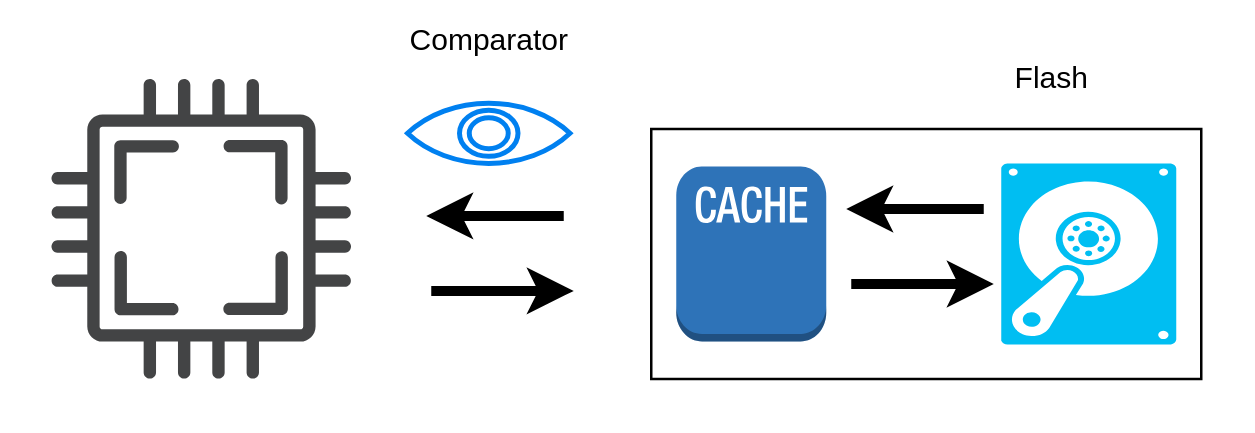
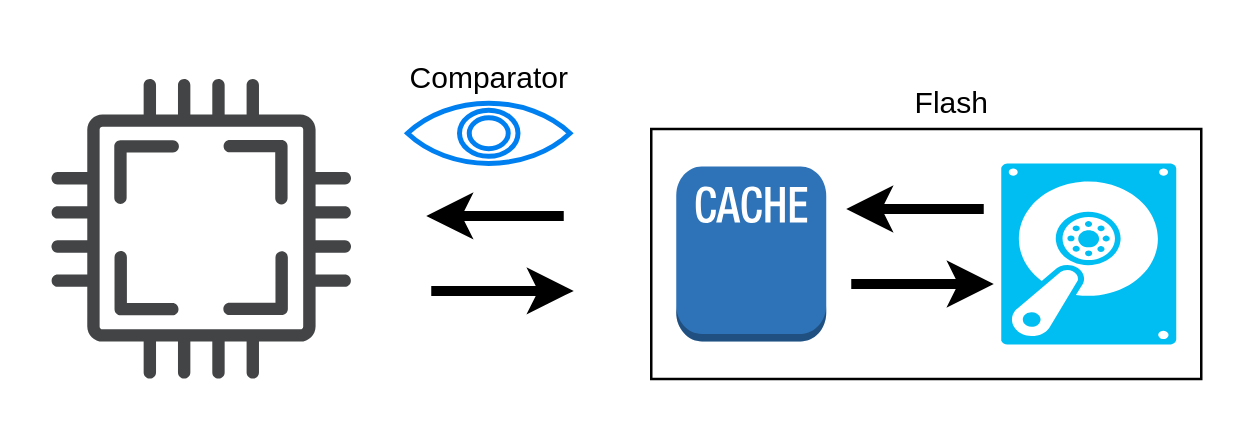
  <mxCell id="0" />
  <mxCell id="1" parent="0" />
  <mxCell id="2" value="" style="rounded=0;whiteSpace=wrap;html=1;" vertex="1" parent="1"><mxGeometry x="260" y="51" width="220" height="100" as="geometry" /></mxCell>
  <mxCell id="3" value="" style="verticalLabelPosition=bottom;html=1;verticalAlign=top;align=center;strokeColor=none;fillColor=#00BEF2;shape=mxgraph.azure.vhd;pointerEvents=1;" parent="1" vertex="1"><mxGeometry x="400" y="64.75" width="70" height="72.5" as="geometry" /></mxCell>
  <mxCell id="4" value="" style="sketch=0;pointerEvents=1;shadow=0;dashed=0;html=1;strokeColor=none;fillColor=#434445;aspect=fixed;labelPosition=center;verticalLabelPosition=bottom;verticalAlign=top;align=center;outlineConnect=0;shape=mxgraph.vvd.cpu;" parent="1" vertex="1"><mxGeometry x="20" y="31" width="120" height="120" as="geometry" /></mxCell>
- <mxCell id="5" value="Flash" style="text;html=1;align=center;verticalAlign=middle;resizable=0;points=[];autosize=1;strokeColor=none;fillColor=none;" parent="1" vertex="1"><mxGeometry x="400" y="21" width="40" height="20" as="geometry" /></mxCell>
+ <mxCell id="5" value="Flash" style="text;html=1;align=center;verticalAlign=middle;resizable=0;points=[];autosize=1;strokeColor=none;fillColor=none;" parent="1" vertex="1"><mxGeometry x="360" y="31" width="40" height="20" as="geometry" /></mxCell>
  <mxCell id="6" value="" style="outlineConnect=0;dashed=0;verticalLabelPosition=bottom;verticalAlign=top;align=center;html=1;shape=mxgraph.aws3.cache_node;fillColor=#2E73B8;gradientColor=none;" parent="1" vertex="1"><mxGeometry x="270" y="66" width="60" height="70" as="geometry" /></mxCell>
  <mxCell id="7" style="edgeStyle=orthogonalEdgeStyle;html=1;strokeWidth=4;" edge="1" parent="1"><mxGeometry relative="1" as="geometry"><mxPoint x="172" y="115.76" as="sourcePoint" /><mxPoint x="229" y="115.76" as="targetPoint" /><Array as="points"><mxPoint x="172" y="115.76" /></Array></mxGeometry></mxCell>
  <mxCell id="8" style="html=1;edgeStyle=orthogonalEdgeStyle;strokeWidth=4;" edge="1" parent="1"><mxGeometry relative="1" as="geometry"><mxPoint x="225" y="85.76" as="sourcePoint" /><mxPoint x="170" y="85.76" as="targetPoint" /></mxGeometry></mxCell>
  <mxCell id="9" style="edgeStyle=orthogonalEdgeStyle;html=1;strokeWidth=4;" edge="1" parent="1"><mxGeometry relative="1" as="geometry"><mxPoint x="340" y="113" as="sourcePoint" /><mxPoint x="397" y="113" as="targetPoint" /><Array as="points"><mxPoint x="340" y="113" /></Array></mxGeometry></mxCell>
  <mxCell id="10" style="html=1;edgeStyle=orthogonalEdgeStyle;strokeWidth=4;" edge="1" parent="1"><mxGeometry relative="1" as="geometry"><mxPoint x="393" y="83" as="sourcePoint" /><mxPoint x="338" y="83" as="targetPoint" /></mxGeometry></mxCell>
  <mxCell id="11" value="" style="html=1;verticalLabelPosition=bottom;align=center;labelBackgroundColor=#ffffff;verticalAlign=top;strokeWidth=2;strokeColor=#0080F0;shadow=0;dashed=0;shape=mxgraph.ios7.icons.eye;" vertex="1" parent="1"><mxGeometry x="162.5" y="40.65" width="65" height="24.1" as="geometry" /></mxCell>
- <mxCell id="12" value="Comparator" style="text;html=1;align=center;verticalAlign=middle;resizable=0;points=[];autosize=1;strokeColor=none;fillColor=none;" vertex="1" parent="1"><mxGeometry x="155" y="5.65" width="80" height="20" as="geometry" /></mxCell>
+ <mxCell id="12" value="Comparator" style="text;html=1;align=center;verticalAlign=middle;resizable=0;points=[];autosize=1;strokeColor=none;fillColor=none;" vertex="1" parent="1"><mxGeometry x="155" y="20.65" width="80" height="20" as="geometry" /></mxCell>
